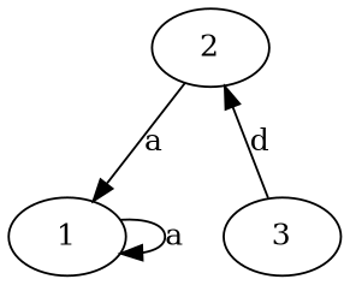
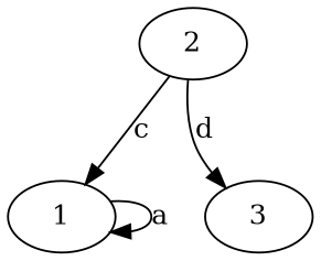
  digraph {
    final=3
    1
    2
    3
    1 -> 1 [label=a]
-   2 -> 1 [label=a]
-   3 -> 2 [label=d]
+   2 -> 1 [label=c]
+   2 -> 3 [label=d]
  }
